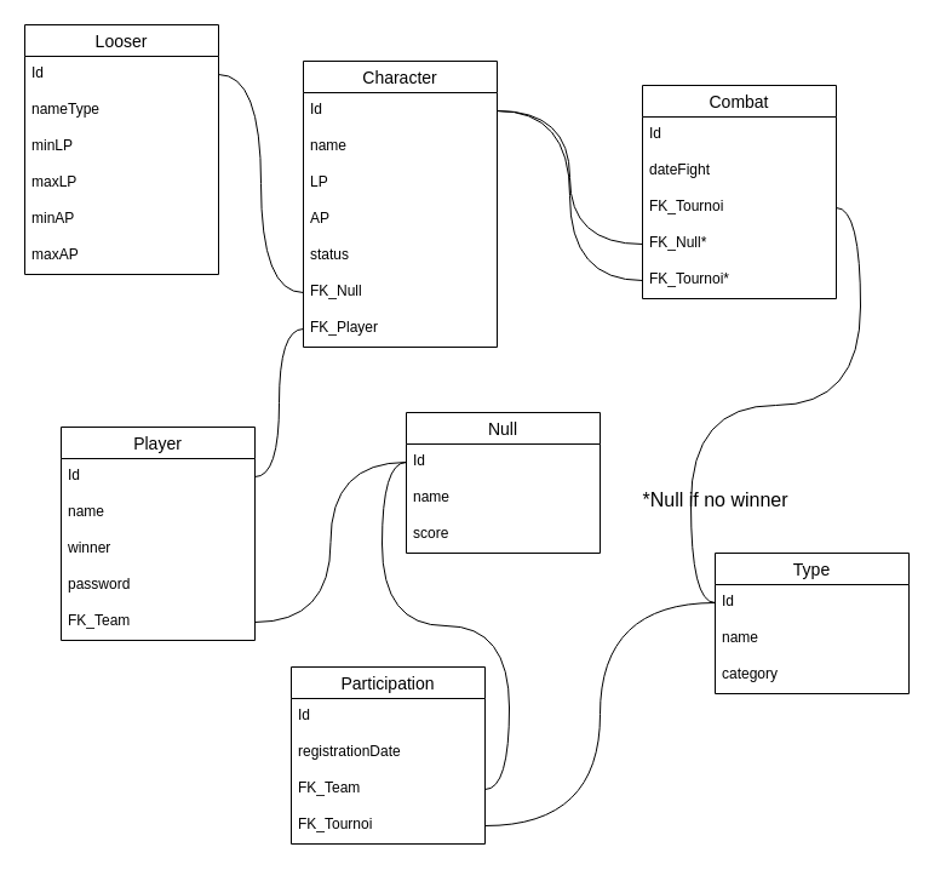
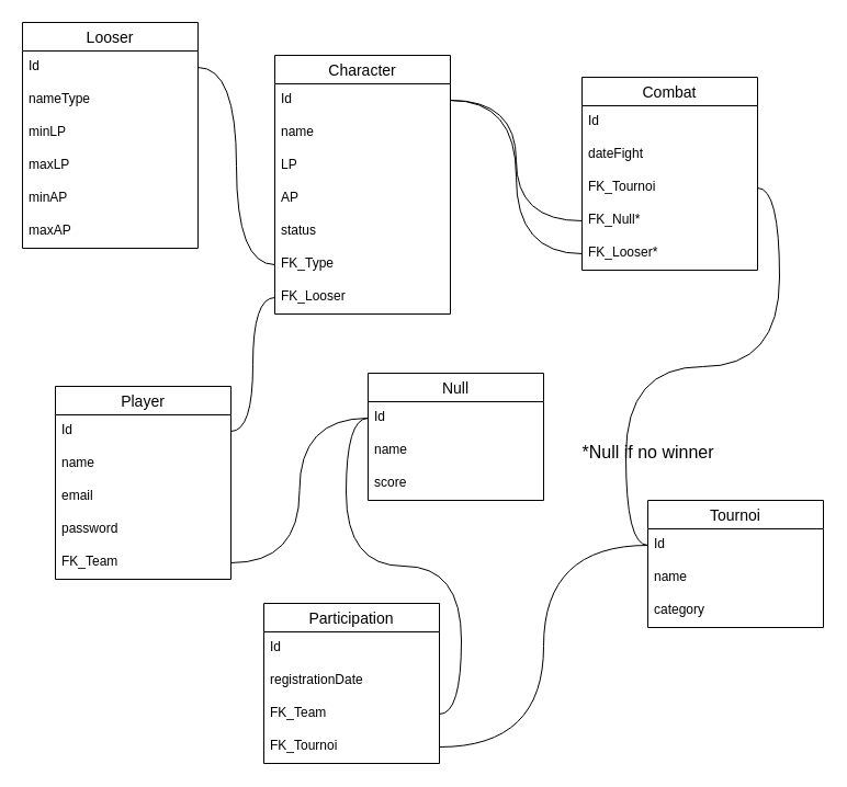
  <mxCell id="0" />
  <mxCell id="1" parent="0" />
  <mxCell id="2" value="Looser" style="swimlane;fontStyle=0;childLayout=stackLayout;horizontal=1;startSize=26;horizontalStack=0;resizeParent=1;resizeParentMax=0;resizeLast=0;collapsible=1;marginBottom=0;align=center;fontSize=14;" vertex="1" parent="1"><mxGeometry x="20" y="20" width="160" height="206" as="geometry" /></mxCell>
  <mxCell id="3" value="Id" style="text;strokeColor=none;fillColor=none;spacingLeft=4;spacingRight=4;overflow=hidden;rotatable=0;points=[[0,0.5],[1,0.5]];portConstraint=eastwest;fontSize=12;" vertex="1" parent="2"><mxGeometry y="26" width="160" height="30" as="geometry" /></mxCell>
  <mxCell id="4" value="nameType" style="text;strokeColor=none;fillColor=none;spacingLeft=4;spacingRight=4;overflow=hidden;rotatable=0;points=[[0,0.5],[1,0.5]];portConstraint=eastwest;fontSize=12;" vertex="1" parent="2"><mxGeometry y="56" width="160" height="30" as="geometry" /></mxCell>
  <mxCell id="5" value="minLP" style="text;strokeColor=none;fillColor=none;spacingLeft=4;spacingRight=4;overflow=hidden;rotatable=0;points=[[0,0.5],[1,0.5]];portConstraint=eastwest;fontSize=12;" vertex="1" parent="2"><mxGeometry y="86" width="160" height="30" as="geometry" /></mxCell>
  <mxCell id="6" value="maxLP" style="text;strokeColor=none;fillColor=none;spacingLeft=4;spacingRight=4;overflow=hidden;rotatable=0;points=[[0,0.5],[1,0.5]];portConstraint=eastwest;fontSize=12;" vertex="1" parent="2"><mxGeometry y="116" width="160" height="30" as="geometry" /></mxCell>
  <mxCell id="7" value="minAP" style="text;strokeColor=none;fillColor=none;spacingLeft=4;spacingRight=4;overflow=hidden;rotatable=0;points=[[0,0.5],[1,0.5]];portConstraint=eastwest;fontSize=12;" vertex="1" parent="2"><mxGeometry y="146" width="160" height="30" as="geometry" /></mxCell>
  <mxCell id="8" value="maxAP" style="text;strokeColor=none;fillColor=none;spacingLeft=4;spacingRight=4;overflow=hidden;rotatable=0;points=[[0,0.5],[1,0.5]];portConstraint=eastwest;fontSize=12;" vertex="1" parent="2"><mxGeometry y="176" width="160" height="30" as="geometry" /></mxCell>
  <mxCell id="9" value="Character" style="swimlane;fontStyle=0;childLayout=stackLayout;horizontal=1;startSize=26;horizontalStack=0;resizeParent=1;resizeParentMax=0;resizeLast=0;collapsible=1;marginBottom=0;align=center;fontSize=14;" vertex="1" parent="1"><mxGeometry x="250" y="50" width="160" height="236" as="geometry" /></mxCell>
  <mxCell id="10" value="Id" style="text;strokeColor=none;fillColor=none;spacingLeft=4;spacingRight=4;overflow=hidden;rotatable=0;points=[[0,0.5],[1,0.5]];portConstraint=eastwest;fontSize=12;" vertex="1" parent="9"><mxGeometry y="26" width="160" height="30" as="geometry" /></mxCell>
  <mxCell id="11" value="name" style="text;strokeColor=none;fillColor=none;spacingLeft=4;spacingRight=4;overflow=hidden;rotatable=0;points=[[0,0.5],[1,0.5]];portConstraint=eastwest;fontSize=12;" vertex="1" parent="9"><mxGeometry y="56" width="160" height="30" as="geometry" /></mxCell>
  <mxCell id="12" value="LP" style="text;strokeColor=none;fillColor=none;spacingLeft=4;spacingRight=4;overflow=hidden;rotatable=0;points=[[0,0.5],[1,0.5]];portConstraint=eastwest;fontSize=12;" vertex="1" parent="9"><mxGeometry y="86" width="160" height="30" as="geometry" /></mxCell>
  <mxCell id="13" value="AP" style="text;strokeColor=none;fillColor=none;spacingLeft=4;spacingRight=4;overflow=hidden;rotatable=0;points=[[0,0.5],[1,0.5]];portConstraint=eastwest;fontSize=12;" vertex="1" parent="9"><mxGeometry y="116" width="160" height="30" as="geometry" /></mxCell>
  <mxCell id="14" value="status" style="text;strokeColor=none;fillColor=none;spacingLeft=4;spacingRight=4;overflow=hidden;rotatable=0;points=[[0,0.5],[1,0.5]];portConstraint=eastwest;fontSize=12;" vertex="1" parent="9"><mxGeometry y="146" width="160" height="30" as="geometry" /></mxCell>
- <mxCell id="15" value="FK_Null" style="text;strokeColor=none;fillColor=none;spacingLeft=4;spacingRight=4;overflow=hidden;rotatable=0;points=[[0,0.5],[1,0.5]];portConstraint=eastwest;fontSize=12;" vertex="1" parent="9"><mxGeometry y="176" width="160" height="30" as="geometry" /></mxCell>
- <mxCell id="16" value="FK_Player" style="text;strokeColor=none;fillColor=none;spacingLeft=4;spacingRight=4;overflow=hidden;rotatable=0;points=[[0,0.5],[1,0.5]];portConstraint=eastwest;fontSize=12;" vertex="1" parent="9"><mxGeometry y="206" width="160" height="30" as="geometry" /></mxCell>
+ <mxCell id="15" value="FK_Type" style="text;strokeColor=none;fillColor=none;spacingLeft=4;spacingRight=4;overflow=hidden;rotatable=0;points=[[0,0.5],[1,0.5]];portConstraint=eastwest;fontSize=12;" vertex="1" parent="9"><mxGeometry y="176" width="160" height="30" as="geometry" /></mxCell>
+ <mxCell id="16" value="FK_Looser" style="text;strokeColor=none;fillColor=none;spacingLeft=4;spacingRight=4;overflow=hidden;rotatable=0;points=[[0,0.5],[1,0.5]];portConstraint=eastwest;fontSize=12;" vertex="1" parent="9"><mxGeometry y="206" width="160" height="30" as="geometry" /></mxCell>
  <mxCell id="17" value="Combat" style="swimlane;fontStyle=0;childLayout=stackLayout;horizontal=1;startSize=26;horizontalStack=0;resizeParent=1;resizeParentMax=0;resizeLast=0;collapsible=1;marginBottom=0;align=center;fontSize=14;" vertex="1" parent="1"><mxGeometry x="530" y="70" width="160" height="176" as="geometry" /></mxCell>
  <mxCell id="18" value="Id" style="text;strokeColor=none;fillColor=none;spacingLeft=4;spacingRight=4;overflow=hidden;rotatable=0;points=[[0,0.5],[1,0.5]];portConstraint=eastwest;fontSize=12;" vertex="1" parent="17"><mxGeometry y="26" width="160" height="30" as="geometry" /></mxCell>
  <mxCell id="19" value="dateFight" style="text;strokeColor=none;fillColor=none;spacingLeft=4;spacingRight=4;overflow=hidden;rotatable=0;points=[[0,0.5],[1,0.5]];portConstraint=eastwest;fontSize=12;" vertex="1" parent="17"><mxGeometry y="56" width="160" height="30" as="geometry" /></mxCell>
  <mxCell id="20" value="FK_Tournoi" style="text;strokeColor=none;fillColor=none;spacingLeft=4;spacingRight=4;overflow=hidden;rotatable=0;points=[[0,0.5],[1,0.5]];portConstraint=eastwest;fontSize=12;" vertex="1" parent="17"><mxGeometry y="86" width="160" height="30" as="geometry" /></mxCell>
  <mxCell id="21" value="FK_Null*" style="text;strokeColor=none;fillColor=none;spacingLeft=4;spacingRight=4;overflow=hidden;rotatable=0;points=[[0,0.5],[1,0.5]];portConstraint=eastwest;fontSize=12;" vertex="1" parent="17"><mxGeometry y="116" width="160" height="30" as="geometry" /></mxCell>
- <mxCell id="22" value="FK_Tournoi*" style="text;strokeColor=none;fillColor=none;spacingLeft=4;spacingRight=4;overflow=hidden;rotatable=0;points=[[0,0.5],[1,0.5]];portConstraint=eastwest;fontSize=12;" vertex="1" parent="17"><mxGeometry y="146" width="160" height="30" as="geometry" /></mxCell>
- <mxCell id="23" value="Type" style="swimlane;fontStyle=0;childLayout=stackLayout;horizontal=1;startSize=26;horizontalStack=0;resizeParent=1;resizeParentMax=0;resizeLast=0;collapsible=1;marginBottom=0;align=center;fontSize=14;" vertex="1" parent="1"><mxGeometry x="590" y="456" width="160" height="116" as="geometry" /></mxCell>
+ <mxCell id="22" value="FK_Looser*" style="text;strokeColor=none;fillColor=none;spacingLeft=4;spacingRight=4;overflow=hidden;rotatable=0;points=[[0,0.5],[1,0.5]];portConstraint=eastwest;fontSize=12;" vertex="1" parent="17"><mxGeometry y="146" width="160" height="30" as="geometry" /></mxCell>
+ <mxCell id="23" value="Tournoi" style="swimlane;fontStyle=0;childLayout=stackLayout;horizontal=1;startSize=26;horizontalStack=0;resizeParent=1;resizeParentMax=0;resizeLast=0;collapsible=1;marginBottom=0;align=center;fontSize=14;" vertex="1" parent="1"><mxGeometry x="590" y="456" width="160" height="116" as="geometry" /></mxCell>
  <mxCell id="24" value="Id" style="text;strokeColor=none;fillColor=none;spacingLeft=4;spacingRight=4;overflow=hidden;rotatable=0;points=[[0,0.5],[1,0.5]];portConstraint=eastwest;fontSize=12;" vertex="1" parent="23"><mxGeometry y="26" width="160" height="30" as="geometry" /></mxCell>
  <mxCell id="25" value="name" style="text;strokeColor=none;fillColor=none;spacingLeft=4;spacingRight=4;overflow=hidden;rotatable=0;points=[[0,0.5],[1,0.5]];portConstraint=eastwest;fontSize=12;" vertex="1" parent="23"><mxGeometry y="56" width="160" height="30" as="geometry" /></mxCell>
  <mxCell id="26" value="category" style="text;strokeColor=none;fillColor=none;spacingLeft=4;spacingRight=4;overflow=hidden;rotatable=0;points=[[0,0.5],[1,0.5]];portConstraint=eastwest;fontSize=12;" vertex="1" parent="23"><mxGeometry y="86" width="160" height="30" as="geometry" /></mxCell>
  <mxCell id="27" value="Player" style="swimlane;fontStyle=0;childLayout=stackLayout;horizontal=1;startSize=26;horizontalStack=0;resizeParent=1;resizeParentMax=0;resizeLast=0;collapsible=1;marginBottom=0;align=center;fontSize=14;" vertex="1" parent="1"><mxGeometry x="50" y="352" width="160" height="176" as="geometry" /></mxCell>
  <mxCell id="28" value="Id" style="text;strokeColor=none;fillColor=none;spacingLeft=4;spacingRight=4;overflow=hidden;rotatable=0;points=[[0,0.5],[1,0.5]];portConstraint=eastwest;fontSize=12;" vertex="1" parent="27"><mxGeometry y="26" width="160" height="30" as="geometry" /></mxCell>
  <mxCell id="29" value="name" style="text;strokeColor=none;fillColor=none;spacingLeft=4;spacingRight=4;overflow=hidden;rotatable=0;points=[[0,0.5],[1,0.5]];portConstraint=eastwest;fontSize=12;" vertex="1" parent="27"><mxGeometry y="56" width="160" height="30" as="geometry" /></mxCell>
- <mxCell id="30" value="winner" style="text;strokeColor=none;fillColor=none;spacingLeft=4;spacingRight=4;overflow=hidden;rotatable=0;points=[[0,0.5],[1,0.5]];portConstraint=eastwest;fontSize=12;" vertex="1" parent="27"><mxGeometry y="86" width="160" height="30" as="geometry" /></mxCell>
+ <mxCell id="30" value="email" style="text;strokeColor=none;fillColor=none;spacingLeft=4;spacingRight=4;overflow=hidden;rotatable=0;points=[[0,0.5],[1,0.5]];portConstraint=eastwest;fontSize=12;" vertex="1" parent="27"><mxGeometry y="86" width="160" height="30" as="geometry" /></mxCell>
  <mxCell id="31" value="password" style="text;strokeColor=none;fillColor=none;spacingLeft=4;spacingRight=4;overflow=hidden;rotatable=0;points=[[0,0.5],[1,0.5]];portConstraint=eastwest;fontSize=12;" vertex="1" parent="27"><mxGeometry y="116" width="160" height="30" as="geometry" /></mxCell>
  <mxCell id="32" value="FK_Team" style="text;strokeColor=none;fillColor=none;spacingLeft=4;spacingRight=4;overflow=hidden;rotatable=0;points=[[0,0.5],[1,0.5]];portConstraint=eastwest;fontSize=12;" vertex="1" parent="27"><mxGeometry y="146" width="160" height="30" as="geometry" /></mxCell>
  <mxCell id="33" value="Null" style="swimlane;fontStyle=0;childLayout=stackLayout;horizontal=1;startSize=26;horizontalStack=0;resizeParent=1;resizeParentMax=0;resizeLast=0;collapsible=1;marginBottom=0;align=center;fontSize=14;" vertex="1" parent="1"><mxGeometry x="335" y="340" width="160" height="116" as="geometry" /></mxCell>
  <mxCell id="34" value="Id" style="text;strokeColor=none;fillColor=none;spacingLeft=4;spacingRight=4;overflow=hidden;rotatable=0;points=[[0,0.5],[1,0.5]];portConstraint=eastwest;fontSize=12;" vertex="1" parent="33"><mxGeometry y="26" width="160" height="30" as="geometry" /></mxCell>
  <mxCell id="35" value="name" style="text;strokeColor=none;fillColor=none;spacingLeft=4;spacingRight=4;overflow=hidden;rotatable=0;points=[[0,0.5],[1,0.5]];portConstraint=eastwest;fontSize=12;" vertex="1" parent="33"><mxGeometry y="56" width="160" height="30" as="geometry" /></mxCell>
  <mxCell id="36" value="score" style="text;strokeColor=none;fillColor=none;spacingLeft=4;spacingRight=4;overflow=hidden;rotatable=0;points=[[0,0.5],[1,0.5]];portConstraint=eastwest;fontSize=12;" vertex="1" parent="33"><mxGeometry y="86" width="160" height="30" as="geometry" /></mxCell>
  <mxCell id="37" value="Participation" style="swimlane;fontStyle=0;childLayout=stackLayout;horizontal=1;startSize=26;horizontalStack=0;resizeParent=1;resizeParentMax=0;resizeLast=0;collapsible=1;marginBottom=0;align=center;fontSize=14;" vertex="1" parent="1"><mxGeometry x="240" y="550" width="160" height="146" as="geometry" /></mxCell>
  <mxCell id="38" value="Id" style="text;strokeColor=none;fillColor=none;spacingLeft=4;spacingRight=4;overflow=hidden;rotatable=0;points=[[0,0.5],[1,0.5]];portConstraint=eastwest;fontSize=12;" vertex="1" parent="37"><mxGeometry y="26" width="160" height="30" as="geometry" /></mxCell>
  <mxCell id="39" value="registrationDate" style="text;strokeColor=none;fillColor=none;spacingLeft=4;spacingRight=4;overflow=hidden;rotatable=0;points=[[0,0.5],[1,0.5]];portConstraint=eastwest;fontSize=12;" vertex="1" parent="37"><mxGeometry y="56" width="160" height="30" as="geometry" /></mxCell>
  <mxCell id="40" value="FK_Team" style="text;strokeColor=none;fillColor=none;spacingLeft=4;spacingRight=4;overflow=hidden;rotatable=0;points=[[0,0.5],[1,0.5]];portConstraint=eastwest;fontSize=12;" vertex="1" parent="37"><mxGeometry y="86" width="160" height="30" as="geometry" /></mxCell>
  <mxCell id="41" value="FK_Tournoi" style="text;strokeColor=none;fillColor=none;spacingLeft=4;spacingRight=4;overflow=hidden;rotatable=0;points=[[0,0.5],[1,0.5]];portConstraint=eastwest;fontSize=12;" vertex="1" parent="37"><mxGeometry y="116" width="160" height="30" as="geometry" /></mxCell>
  <mxCell id="42" style="edgeStyle=orthogonalEdgeStyle;rounded=0;orthogonalLoop=1;jettySize=auto;html=1;fontSize=23;curved=1;endArrow=none;endFill=0;" edge="1" parent="1" source="28" target="16"><mxGeometry relative="1" as="geometry" /></mxCell>
  <mxCell id="43" style="edgeStyle=orthogonalEdgeStyle;curved=1;rounded=0;orthogonalLoop=1;jettySize=auto;html=1;fontSize=23;endArrow=none;endFill=0;" edge="1" parent="1" source="3" target="15"><mxGeometry relative="1" as="geometry" /></mxCell>
  <mxCell id="44" style="edgeStyle=orthogonalEdgeStyle;curved=1;rounded=0;orthogonalLoop=1;jettySize=auto;html=1;fontSize=23;endArrow=none;endFill=0;" edge="1" parent="1" source="34" target="32"><mxGeometry relative="1" as="geometry" /></mxCell>
  <mxCell id="45" style="edgeStyle=orthogonalEdgeStyle;curved=1;rounded=0;orthogonalLoop=1;jettySize=auto;html=1;fontSize=23;endArrow=none;endFill=0;" edge="1" parent="1" source="34" target="40"><mxGeometry relative="1" as="geometry" /></mxCell>
  <mxCell id="46" style="edgeStyle=orthogonalEdgeStyle;curved=1;rounded=0;orthogonalLoop=1;jettySize=auto;html=1;fontSize=23;endArrow=none;endFill=0;" edge="1" parent="1" source="41" target="24"><mxGeometry relative="1" as="geometry" /></mxCell>
  <mxCell id="47" style="edgeStyle=orthogonalEdgeStyle;curved=1;rounded=0;orthogonalLoop=1;jettySize=auto;html=1;fontSize=23;endArrow=none;endFill=0;" edge="1" parent="1" source="24" target="20"><mxGeometry relative="1" as="geometry" /></mxCell>
  <mxCell id="48" style="edgeStyle=orthogonalEdgeStyle;curved=1;rounded=0;orthogonalLoop=1;jettySize=auto;html=1;fontSize=23;endArrow=none;endFill=0;" edge="1" parent="1" source="10" target="21"><mxGeometry relative="1" as="geometry"><mxPoint x="490" y="301" as="targetPoint" /></mxGeometry></mxCell>
  <mxCell id="49" style="edgeStyle=orthogonalEdgeStyle;curved=1;rounded=0;orthogonalLoop=1;jettySize=auto;html=1;fontSize=23;endArrow=none;endFill=0;" edge="1" parent="1" source="10" target="22"><mxGeometry relative="1" as="geometry"><mxPoint x="490" y="331" as="targetPoint" /></mxGeometry></mxCell>
  <mxCell id="50" value="&lt;font style=&quot;font-size: 16px&quot;&gt;*Null if no winner&lt;/font&gt;" style="text;html=1;align=center;verticalAlign=middle;resizable=0;points=[];autosize=1;strokeColor=none;fillColor=none;fontSize=23;" vertex="1" parent="1"><mxGeometry x="520" y="390" width="140" height="40" as="geometry" /></mxCell>
